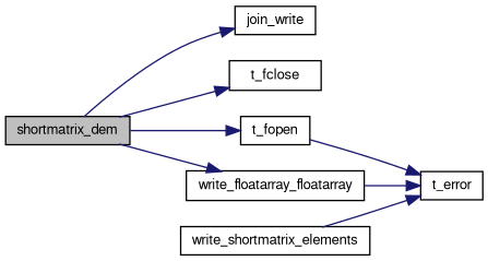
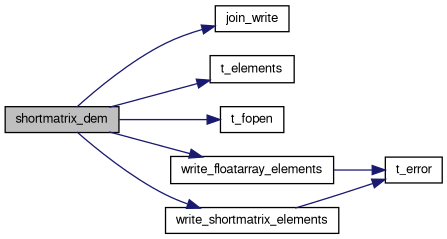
  digraph {
    rankdir=LR
    node [color=black fontname=FreeSans fontsize=10 shape=record]
    edge [color=midnightblue fontname=FreeSans fontsize=10 labelfontname=FreeSans labelfontsize=10 style=solid]
    n1 [fillcolor=grey75 fontcolor=black height=0.2 label=shortmatrix_dem style=filled width=0.4]
    n2 [height=0.2 label=join_write width=0.4]
-   n3 [height=0.2 label=t_fclose width=0.4]
+   n3 [height=0.2 label=t_elements width=0.4]
    n4 [height=0.2 label=t_fopen width=0.4]
-   n5 [height=0.2 label=write_floatarray_floatarray width=0.4]
+   n5 [height=0.2 label=write_floatarray_elements width=0.4]
    n6 [height=0.2 label=write_shortmatrix_elements width=0.4]
    n7 [height=0.2 label=t_error width=0.4]
    n1 -> n2
    n1 -> n3
    n1 -> n4
    n1 -> n5
-   n4 -> n7
+   n1 -> n6
    n5 -> n7
    n6 -> n7
  }
